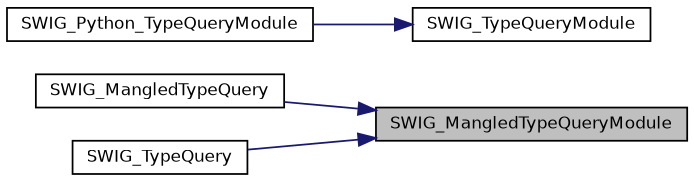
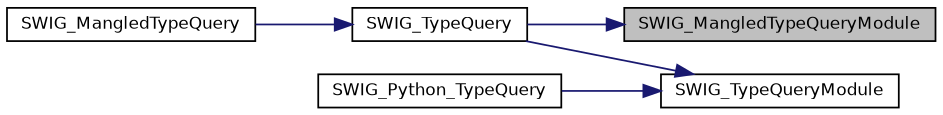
  digraph {
    rankdir=RL
    node [color=black fillcolor=white fontname=Helvetica fontsize=10 shape=record style=filled]
    edge [color=midnightblue dir=back fontname=Helvetica fontsize=10 labelfontname=Helvetica labelfontsize=10 style=solid]
    n1 [fillcolor=grey75 fontcolor=black height=0.2 label=SWIG_MangledTypeQueryModule width=0.4]
    n2 [height=0.2 label=SWIG_MangledTypeQuery width=0.4]
    n3 [height=0.2 label=SWIG_TypeQuery width=0.4]
    n4 [height=0.2 label=SWIG_TypeQueryModule width=0.4]
-   n5 [height=0.2 label=SWIG_Python_TypeQueryModule width=0.4]
-   n1 -> n2
+   n5 [height=0.2 label=SWIG_Python_TypeQuery width=0.4]
+   n3 -> n2
    n1 -> n3
+   n4 -> n3
    n4 -> n5
  }
